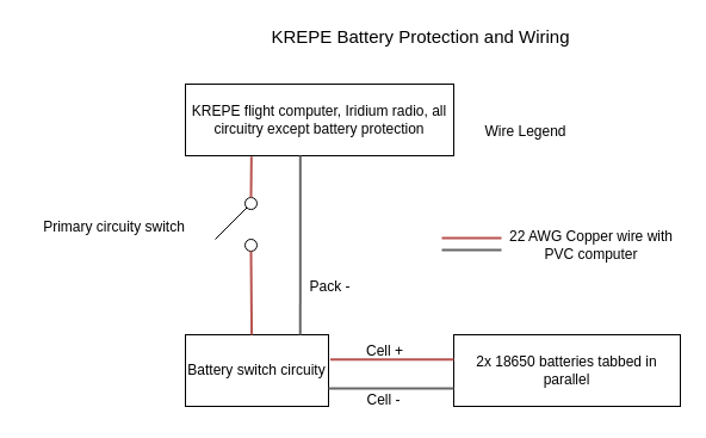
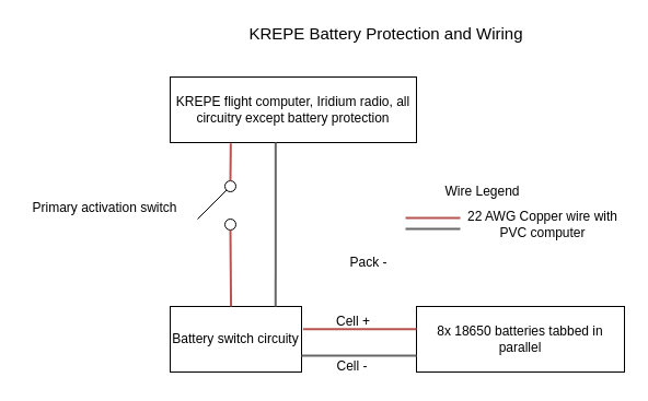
  <mxCell id="0" />
  <mxCell id="1" parent="0" />
- <mxCell id="2" value="&lt;div&gt;2x 18650 batteries tabbed in parallel&lt;/div&gt;" style="rounded=0;whiteSpace=wrap;html=1;" parent="1" vertex="1"><mxGeometry x="380" y="280" width="190" height="60" as="geometry" /></mxCell>
+ <mxCell id="2" value="&lt;div&gt;8x 18650 batteries tabbed in parallel&lt;/div&gt;" style="rounded=0;whiteSpace=wrap;html=1;" parent="1" vertex="1"><mxGeometry x="380" y="280" width="190" height="60" as="geometry" /></mxCell>
  <mxCell id="3" value="Battery switch circuity" style="rounded=0;whiteSpace=wrap;html=1;" parent="1" vertex="1"><mxGeometry x="155" y="280" width="120" height="60" as="geometry" /></mxCell>
  <mxCell id="4" value="" style="endArrow=none;startArrow=none;html=1;exitX=1.012;exitY=0.344;exitDx=0;exitDy=0;exitPerimeter=0;entryX=0;entryY=0.344;entryDx=0;entryDy=0;entryPerimeter=0;fillColor=#f8cecc;strokeColor=#b85450;startFill=0;endFill=0;strokeWidth=2;" parent="1" source="3" target="2" edge="1"><mxGeometry width="50" height="50" relative="1" as="geometry"><mxPoint x="270" y="380" as="sourcePoint" /><mxPoint x="320" y="330" as="targetPoint" /></mxGeometry></mxCell>
  <mxCell id="5" value="" style="endArrow=none;startArrow=none;html=1;entryX=0;entryY=0.75;entryDx=0;entryDy=0;exitX=1;exitY=0.75;exitDx=0;exitDy=0;startFill=0;endFill=0;fillColor=#f5f5f5;strokeColor=#666666;endSize=6;strokeWidth=2;" parent="1" source="3" target="2" edge="1"><mxGeometry width="50" height="50" relative="1" as="geometry"><mxPoint x="280" y="320" as="sourcePoint" /><mxPoint x="380" y="320" as="targetPoint" /></mxGeometry></mxCell>
  <mxCell id="6" value="" style="endArrow=none;startArrow=none;html=1;exitX=1.012;exitY=0.344;exitDx=0;exitDy=0;exitPerimeter=0;fillColor=#f8cecc;strokeColor=#b85450;startFill=0;endFill=0;strokeWidth=2;" parent="1" edge="1"><mxGeometry width="50" height="50" relative="1" as="geometry"><mxPoint x="370" y="199" as="sourcePoint" /><mxPoint x="420" y="199" as="targetPoint" /></mxGeometry></mxCell>
  <mxCell id="7" value="22 AWG Copper wire with&lt;br&gt;PVC computer" style="text;html=1;align=center;verticalAlign=middle;resizable=0;points=[];autosize=1;" parent="1" vertex="1"><mxGeometry x="420" y="190" width="150" height="30" as="geometry" /></mxCell>
  <mxCell id="8" value="Cell +" style="text;html=1;align=center;verticalAlign=middle;resizable=0;points=[];autosize=1;" parent="1" vertex="1"><mxGeometry x="297" y="284" width="50" height="20" as="geometry" /></mxCell>
- <mxCell id="9" value="Wire Legend" style="text;html=1;align=center;verticalAlign=middle;resizable=0;points=[];autosize=1;" parent="1" vertex="1"><mxGeometry x="400" y="100" width="80" height="20" as="geometry" /></mxCell>
+ <mxCell id="9" value="Wire Legend" style="text;html=1;align=center;verticalAlign=middle;resizable=0;points=[];autosize=1;" parent="1" vertex="1"><mxGeometry x="400" y="165" width="80" height="20" as="geometry" /></mxCell>
  <mxCell id="10" value="Cell -" style="text;html=1;align=center;verticalAlign=middle;resizable=0;points=[];autosize=1;" parent="1" vertex="1"><mxGeometry x="301" y="325" width="40" height="20" as="geometry" /></mxCell>
  <mxCell id="11" value="" style="endArrow=none;startArrow=none;html=1;exitX=1.012;exitY=0.344;exitDx=0;exitDy=0;exitPerimeter=0;fillColor=#f5f5f5;strokeColor=#666666;startFill=0;endFill=0;strokeWidth=2;" parent="1" edge="1"><mxGeometry width="50" height="50" relative="1" as="geometry"><mxPoint x="370" y="209" as="sourcePoint" /><mxPoint x="420" y="209" as="targetPoint" /></mxGeometry></mxCell>
  <mxCell id="12" value="KREPE flight computer, Iridium radio, all circuitry except battery protection" style="rounded=0;whiteSpace=wrap;html=1;" parent="1" vertex="1"><mxGeometry x="155" y="70" width="225" height="60" as="geometry" /></mxCell>
  <mxCell id="13" value="" style="endArrow=none;html=1;strokeWidth=2;entryX=0.428;entryY=1;entryDx=0;entryDy=0;exitX=0.469;exitY=0;exitDx=0;exitDy=0;exitPerimeter=0;fillColor=#f5f5f5;strokeColor=#666666;entryPerimeter=0;" parent="1" target="12" edge="1"><mxGeometry width="50" height="50" relative="1" as="geometry"><mxPoint x="251.28" y="280" as="sourcePoint" /><mxPoint x="251.25" y="140" as="targetPoint" /></mxGeometry></mxCell>
- <mxCell id="14" value="Pack -" style="text;html=1;align=center;verticalAlign=middle;resizable=0;points=[];autosize=1;" parent="1" vertex="1"><mxGeometry x="251" y="230" width="50" height="20" as="geometry" /></mxCell>
+ <mxCell id="14" value="Pack -" style="text;html=1;align=center;verticalAlign=middle;resizable=0;points=[];autosize=1;" parent="1" vertex="1"><mxGeometry x="311" y="230" width="50" height="20" as="geometry" /></mxCell>
  <mxCell id="15" value="" style="endArrow=none;html=1;strokeWidth=1;exitX=0.469;exitY=0;exitDx=0;exitDy=0;exitPerimeter=0;fillColor=#f8cecc;strokeColor=#b85450;" parent="1" source="16" edge="1"><mxGeometry width="50" height="50" relative="1" as="geometry"><mxPoint x="211.28" y="280" as="sourcePoint" /><mxPoint x="211" y="210" as="targetPoint" /></mxGeometry></mxCell>
  <mxCell id="16" value="" style="ellipse;whiteSpace=wrap;html=1;" parent="1" vertex="1"><mxGeometry x="205" y="200" width="10" height="10" as="geometry" /></mxCell>
  <mxCell id="17" value="" style="endArrow=none;html=1;strokeWidth=2;exitX=0.463;exitY=0.001;exitDx=0;exitDy=0;exitPerimeter=0;fillColor=#f8cecc;strokeColor=#b85450;" parent="1" source="3" target="16" edge="1"><mxGeometry width="50" height="50" relative="1" as="geometry"><mxPoint x="211.28" y="280" as="sourcePoint" /><mxPoint x="211" y="210" as="targetPoint" /></mxGeometry></mxCell>
  <mxCell id="18" value="" style="endArrow=none;html=1;strokeWidth=1;" parent="1" edge="1"><mxGeometry width="50" height="50" relative="1" as="geometry"><mxPoint x="180" y="200" as="sourcePoint" /><mxPoint x="210" y="170" as="targetPoint" /></mxGeometry></mxCell>
  <mxCell id="19" value="" style="ellipse;whiteSpace=wrap;html=1;" parent="1" vertex="1"><mxGeometry x="205" y="165" width="10" height="10" as="geometry" /></mxCell>
- <mxCell id="20" value="&lt;div&gt;Primary circuity switch&lt;/div&gt;" style="text;html=1;align=center;verticalAlign=middle;resizable=0;points=[];autosize=1;" parent="1" vertex="1"><mxGeometry x="20" y="180" width="150" height="20" as="geometry" /></mxCell>
+ <mxCell id="20" value="&lt;div&gt;Primary activation switch&lt;/div&gt;" style="text;html=1;align=center;verticalAlign=middle;resizable=0;points=[];autosize=1;" parent="1" vertex="1"><mxGeometry x="20" y="180" width="150" height="20" as="geometry" /></mxCell>
  <mxCell id="21" value="" style="endArrow=none;html=1;strokeWidth=2;fillColor=#f8cecc;strokeColor=#b85450;exitX=0.5;exitY=0;exitDx=0;exitDy=0;entryX=0.246;entryY=1.011;entryDx=0;entryDy=0;entryPerimeter=0;" parent="1" source="19" target="12" edge="1"><mxGeometry width="50" height="50" relative="1" as="geometry"><mxPoint x="209" y="170" as="sourcePoint" /><mxPoint x="209.396" y="129.999" as="targetPoint" /></mxGeometry></mxCell>
  <mxCell id="22" value="KREPE Battery Protection and Wiring" style="text;html=1;strokeColor=none;fillColor=none;align=center;verticalAlign=middle;whiteSpace=wrap;rounded=0;fontSize=15;" parent="1" vertex="1"><mxGeometry x="190" y="20" width="325" height="20" as="geometry" /></mxCell>
